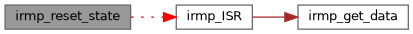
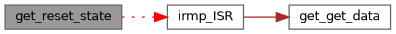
  digraph {
    rankdir=LR
    node [color=grey40 fillcolor=white fontname=Helvetica fontsize=10 shape=box style=filled]
    edge [fontname=Helvetica fontsize=10 labelfontname=Helvetica labelfontsize=10]
-   n1 [color=gray40 fillcolor=grey60 fontcolor=black height=0.2 label=irmp_reset_state width=0.4]
+   n1 [color=gray40 fillcolor=grey60 fontcolor=black height=0.2 label=get_reset_state width=0.4]
    n2 [height=0.2 label=irmp_ISR width=0.4]
-   n3 [height=0.2 label=irmp_get_data width=0.4]
+   n3 [height=0.2 label=get_get_data width=0.4]
    n1 -> n2 [color=red style=dotted]
    n2 -> n3 [color=brown style=solid]
  }
